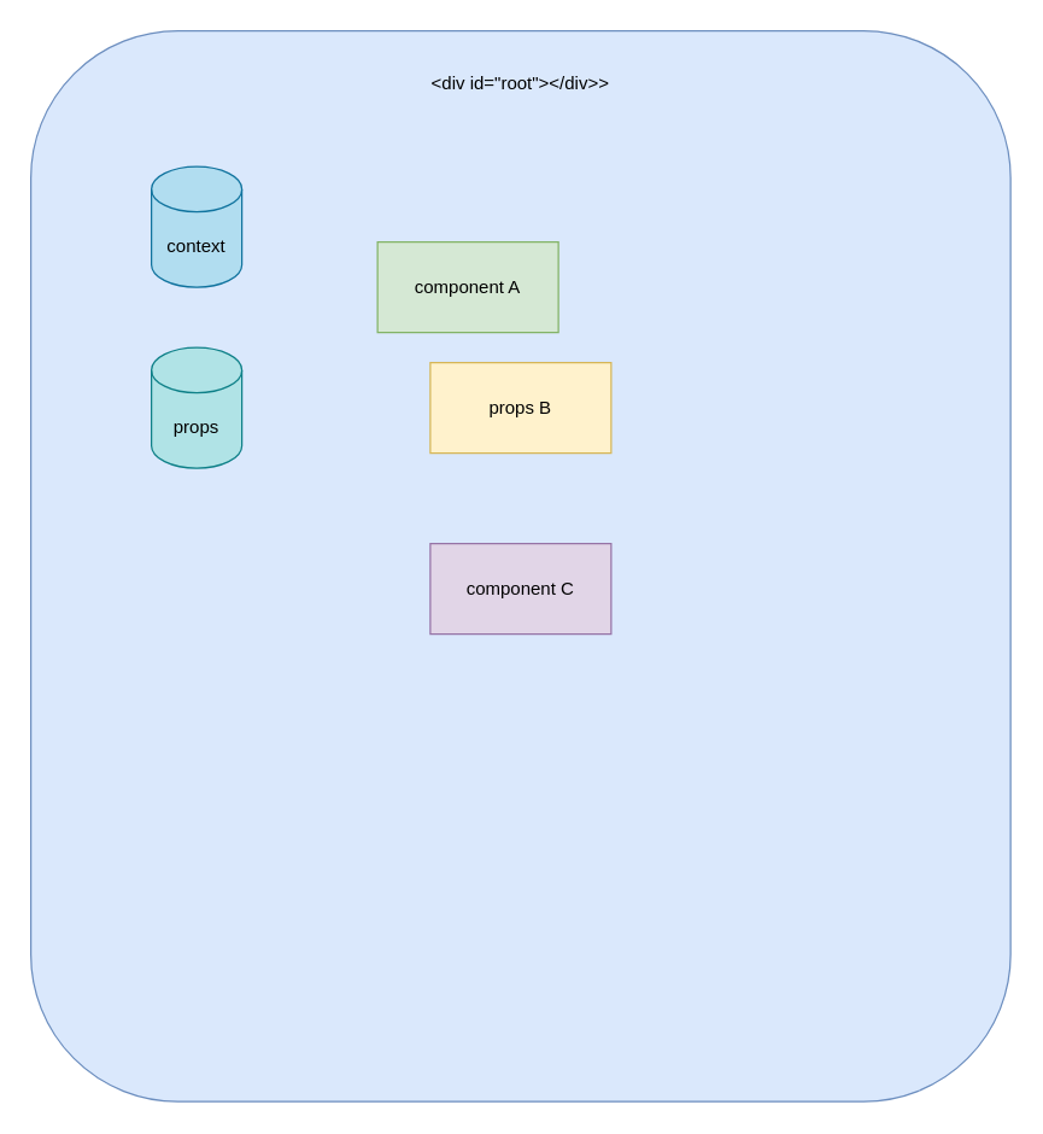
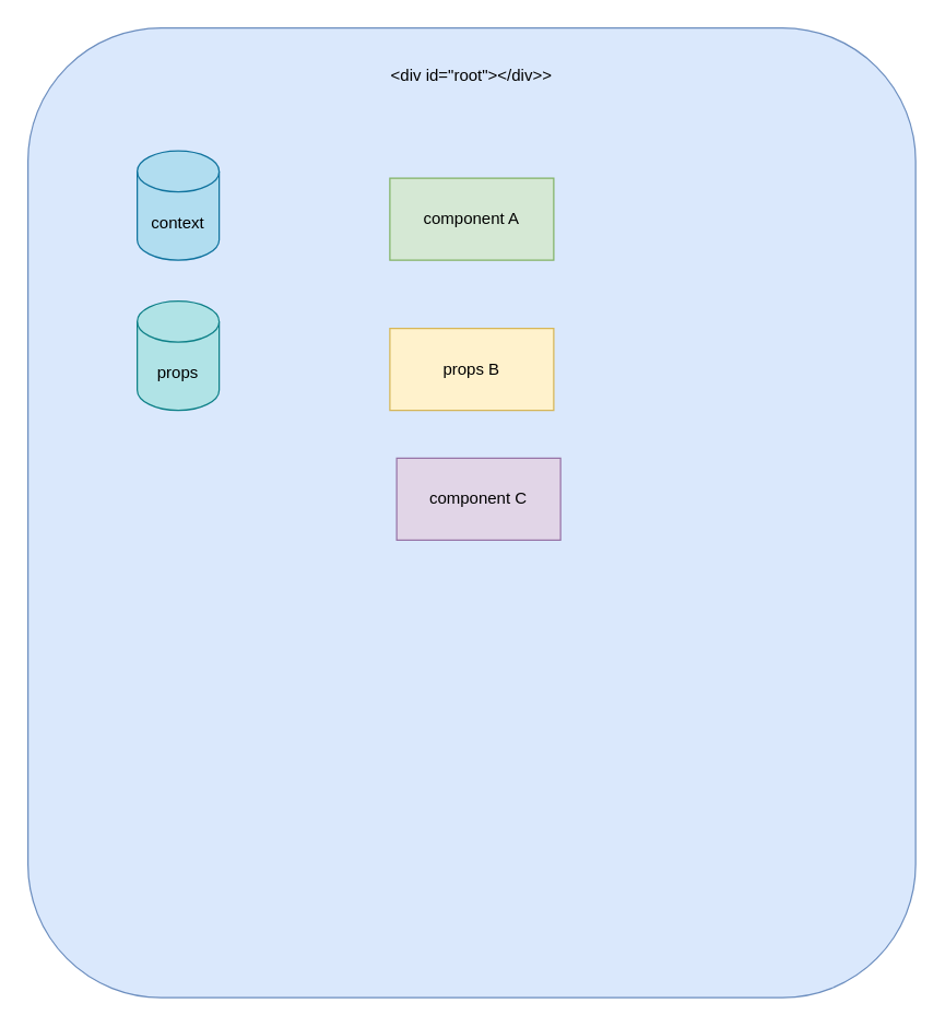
  <mxCell id="0" />
  <mxCell id="1" parent="0" />
  <mxCell id="2" value="" style="rounded=1;whiteSpace=wrap;html=1;fillColor=#dae8fc;strokeColor=#6c8ebf;" vertex="1" parent="1"><mxGeometry x="20" y="20" width="650" height="710" as="geometry" /></mxCell>
  <mxCell id="3" value="&amp;lt;div id=&quot;root&quot;&amp;gt;&amp;lt;/div&amp;gt;&amp;gt;" style="text;html=1;align=center;verticalAlign=middle;whiteSpace=wrap;rounded=0;" vertex="1" parent="1"><mxGeometry x="275" y="40" width="140" height="30" as="geometry" /></mxCell>
- <mxCell id="4" value="component A" style="rounded=0;whiteSpace=wrap;html=1;fillColor=#d5e8d4;strokeColor=#82b366;" vertex="1" parent="1"><mxGeometry x="250" y="160" width="120" height="60" as="geometry" /></mxCell>
+ <mxCell id="4" value="component A" style="rounded=0;whiteSpace=wrap;html=1;fillColor=#d5e8d4;strokeColor=#82b366;" vertex="1" parent="1"><mxGeometry x="285" y="130" width="120" height="60" as="geometry" /></mxCell>
  <mxCell id="5" value="props B" style="rounded=0;whiteSpace=wrap;html=1;fillColor=#fff2cc;strokeColor=#d6b656;" vertex="1" parent="1"><mxGeometry x="285" y="240" width="120" height="60" as="geometry" /></mxCell>
- <mxCell id="6" value="component C" style="rounded=0;whiteSpace=wrap;html=1;fillColor=#e1d5e7;strokeColor=#9673a6;" vertex="1" parent="1"><mxGeometry x="285" y="360" width="120" height="60" as="geometry" /></mxCell>
+ <mxCell id="6" value="component C" style="rounded=0;whiteSpace=wrap;html=1;fillColor=#e1d5e7;strokeColor=#9673a6;" vertex="1" parent="1"><mxGeometry x="290" y="335" width="120" height="60" as="geometry" /></mxCell>
  <mxCell id="7" value="context" style="shape=cylinder3;whiteSpace=wrap;html=1;boundedLbl=1;backgroundOutline=1;size=15;fillColor=#b1ddf0;strokeColor=#10739e;" vertex="1" parent="1"><mxGeometry x="100" y="110" width="60" height="80" as="geometry" /></mxCell>
- <mxCell id="8" value="props" style="shape=cylinder3;whiteSpace=wrap;html=1;boundedLbl=1;backgroundOutline=1;size=15;fillColor=#b0e3e6;strokeColor=#0e8088;" vertex="1" parent="1"><mxGeometry x="100" y="230" width="60" height="80" as="geometry" /></mxCell>
+ <mxCell id="8" value="props" style="shape=cylinder3;whiteSpace=wrap;html=1;boundedLbl=1;backgroundOutline=1;size=15;fillColor=#b0e3e6;strokeColor=#0e8088;" vertex="1" parent="1"><mxGeometry x="100" y="220" width="60" height="80" as="geometry" /></mxCell>
